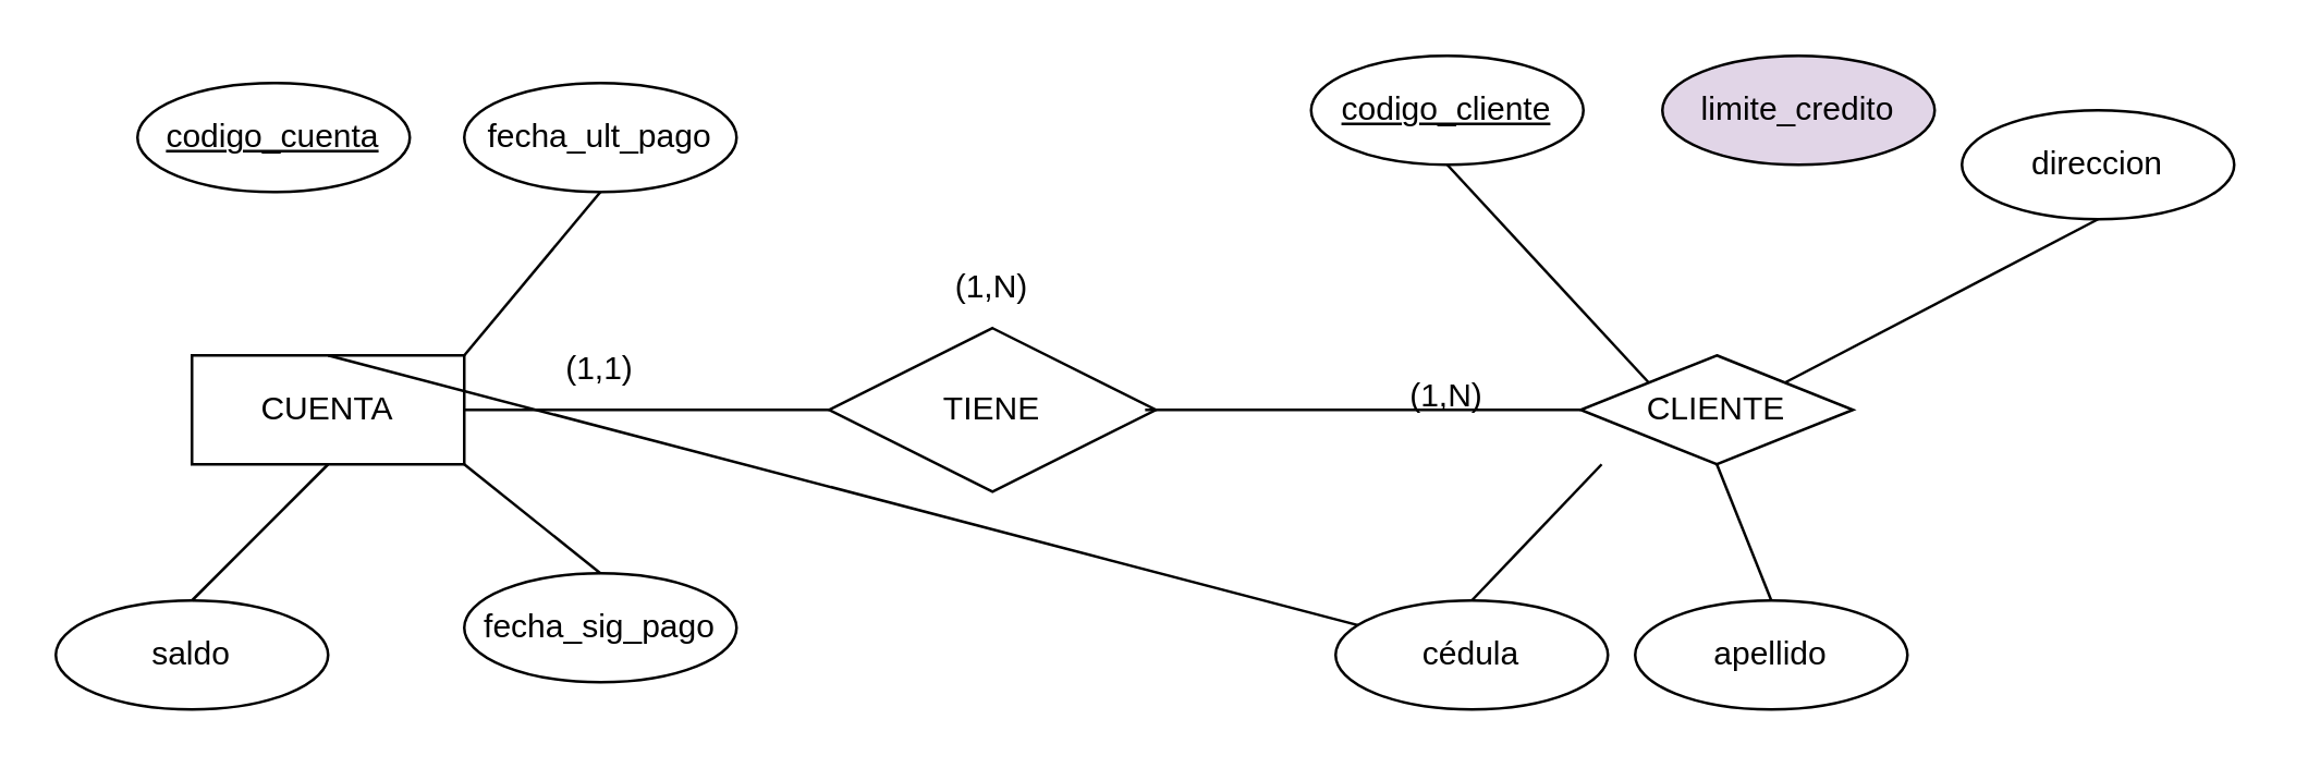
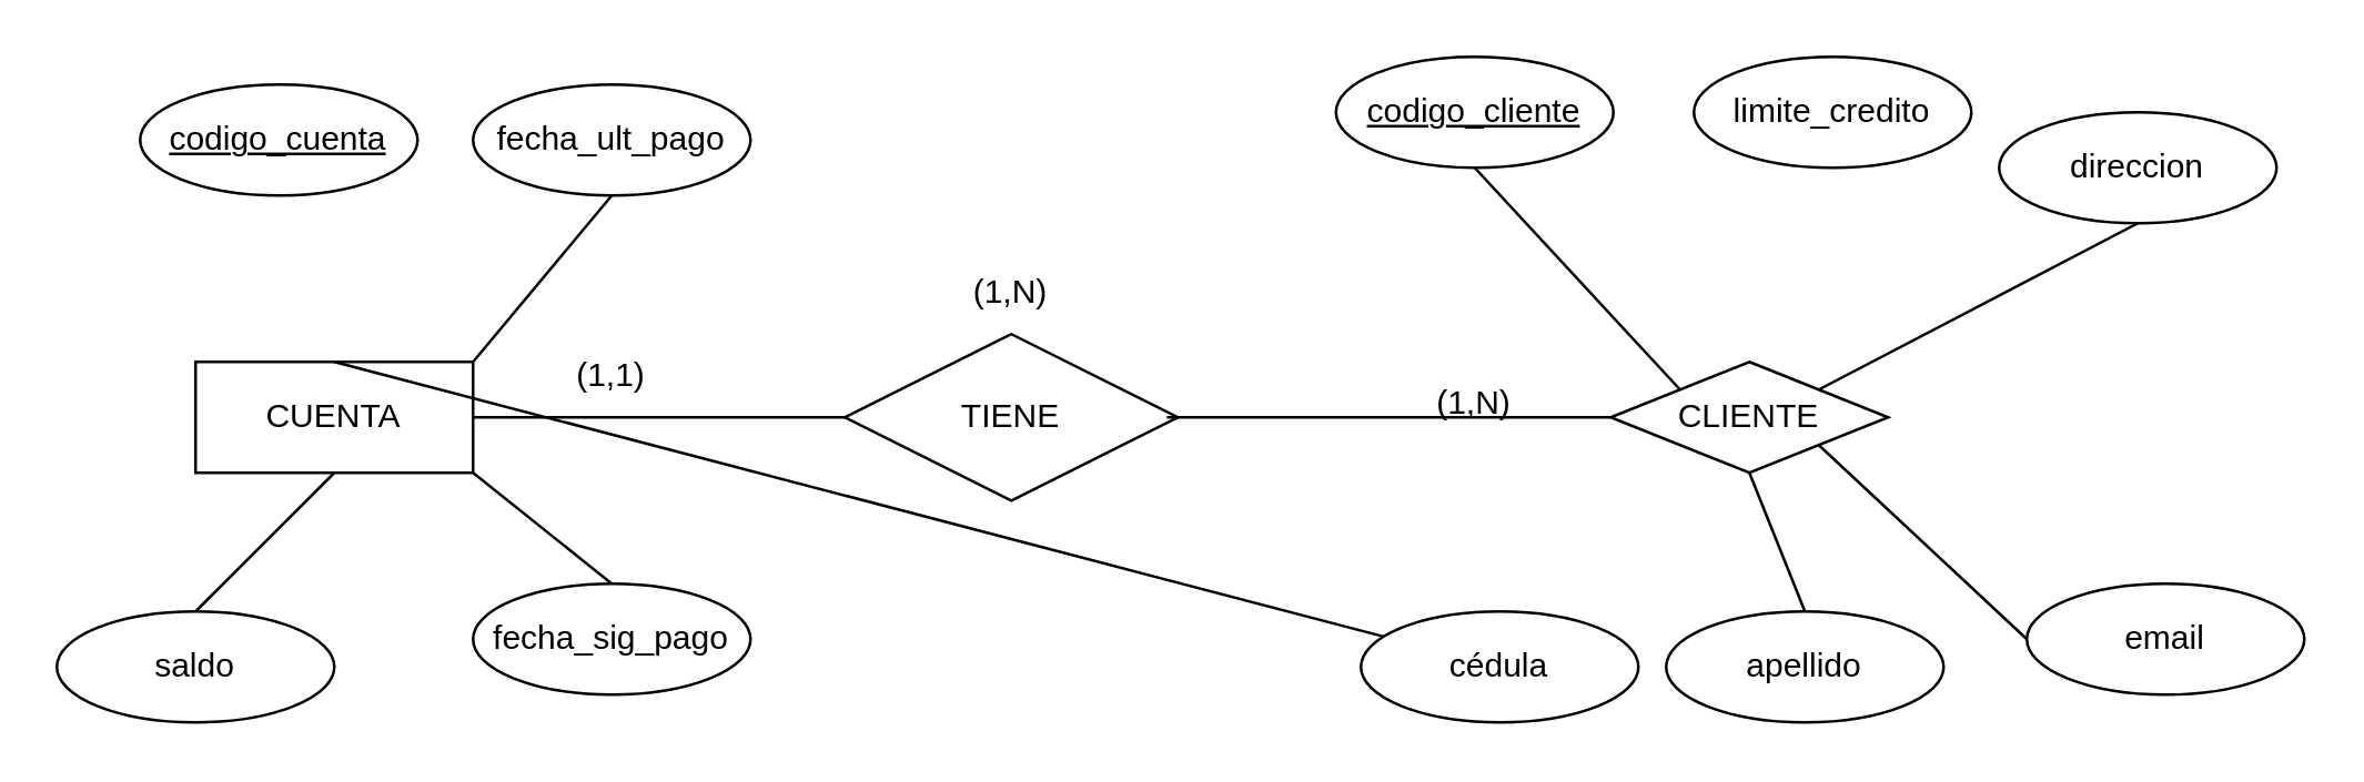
  <mxCell id="0" />
  <mxCell id="1" parent="0" />
  <mxCell id="2" value="CUENTA" style="whiteSpace=wrap;html=1;align=center;" vertex="1" parent="1"><mxGeometry x="70" y="130" width="100" height="40" as="geometry" /></mxCell>
  <mxCell id="3" value="CLIENTE" style="rhombus;whiteSpace=wrap;html=1;align=center;" vertex="1" parent="1"><mxGeometry x="580" y="130" width="100" height="40" as="geometry" /></mxCell>
  <mxCell id="4" value="TIENE" style="shape=rhombus;perimeter=rhombusPerimeter;whiteSpace=wrap;html=1;align=center;" vertex="1" parent="1"><mxGeometry x="304" y="120" width="120" height="60" as="geometry" /></mxCell>
  <mxCell id="5" value="apellido" style="ellipse;whiteSpace=wrap;html=1;align=center;" vertex="1" parent="1"><mxGeometry x="600" y="220" width="100" height="40" as="geometry" /></mxCell>
+ <mxCell id="6" value="email" style="ellipse;whiteSpace=wrap;html=1;align=center;" vertex="1" parent="1"><mxGeometry x="730" y="210" width="100" height="40" as="geometry" /></mxCell>
  <mxCell id="7" value="direccion" style="ellipse;whiteSpace=wrap;html=1;align=center;" vertex="1" parent="1"><mxGeometry x="720" y="40" width="100" height="40" as="geometry" /></mxCell>
- <mxCell id="8" value="limite_credito" style="ellipse;whiteSpace=wrap;html=1;align=center;fillColor=#e1d5e7;" vertex="1" parent="1"><mxGeometry x="610" y="20" width="100" height="40" as="geometry" /></mxCell>
+ <mxCell id="8" value="limite_credito" style="ellipse;whiteSpace=wrap;html=1;align=center;" vertex="1" parent="1"><mxGeometry x="610" y="20" width="100" height="40" as="geometry" /></mxCell>
  <mxCell id="9" value="cédula" style="ellipse;whiteSpace=wrap;html=1;align=center;" vertex="1" parent="1"><mxGeometry x="490" y="220" width="100" height="40" as="geometry" /></mxCell>
  <mxCell id="10" value="codigo_cliente" style="ellipse;whiteSpace=wrap;html=1;align=center;fontStyle=4;" vertex="1" parent="1"><mxGeometry x="481" y="20" width="100" height="40" as="geometry" /></mxCell>
- <mxCell id="11" value="" style="endArrow=none;html=1;rounded=0;exitX=0.077;exitY=1;exitDx=0;exitDy=0;exitPerimeter=0;entryX=0.5;entryY=0;entryDx=0;entryDy=0;" edge="1" parent="1" source="3" target="9"><mxGeometry relative="1" as="geometry"><mxPoint x="600" y="180" as="sourcePoint" /><mxPoint x="760" y="180" as="targetPoint" /></mxGeometry></mxCell>
  <mxCell id="12" value="" style="endArrow=none;html=1;rounded=0;exitX=0.5;exitY=1;exitDx=0;exitDy=0;entryX=0.5;entryY=0;entryDx=0;entryDy=0;" edge="1" parent="1" source="3" target="5"><mxGeometry relative="1" as="geometry"><mxPoint x="630" y="180" as="sourcePoint" /><mxPoint x="760" y="180" as="targetPoint" /></mxGeometry></mxCell>
+ <mxCell id="13" value="" style="endArrow=none;html=1;rounded=0;exitX=1;exitY=1;exitDx=0;exitDy=0;entryX=0;entryY=0.5;entryDx=0;entryDy=0;" edge="1" parent="1" source="3" target="6"><mxGeometry relative="1" as="geometry"><mxPoint x="490" y="300" as="sourcePoint" /><mxPoint x="730" y="210" as="targetPoint" /></mxGeometry></mxCell>
  <mxCell id="14" value="" style="endArrow=none;html=1;rounded=0;exitX=0;exitY=0;exitDx=0;exitDy=0;entryX=0.5;entryY=1;entryDx=0;entryDy=0;" edge="1" parent="1" source="3" target="10"><mxGeometry relative="1" as="geometry"><mxPoint x="460" y="330" as="sourcePoint" /><mxPoint x="620" y="330" as="targetPoint" /></mxGeometry></mxCell>
  <mxCell id="15" value="" style="endArrow=none;html=1;rounded=0;exitX=1;exitY=0;exitDx=0;exitDy=0;entryX=0.5;entryY=1;entryDx=0;entryDy=0;" edge="1" parent="1" source="3" target="7"><mxGeometry relative="1" as="geometry"><mxPoint x="480" y="330" as="sourcePoint" /><mxPoint x="640" y="330" as="targetPoint" /></mxGeometry></mxCell>
  <mxCell id="16" value="saldo" style="ellipse;whiteSpace=wrap;html=1;align=center;" vertex="1" parent="1"><mxGeometry x="20" y="220" width="100" height="40" as="geometry" /></mxCell>
  <mxCell id="17" value="codigo_cuenta" style="ellipse;whiteSpace=wrap;html=1;align=center;fontStyle=4;" vertex="1" parent="1"><mxGeometry x="50" y="30" width="100" height="40" as="geometry" /></mxCell>
  <mxCell id="18" value="fecha_ult_pago" style="ellipse;whiteSpace=wrap;html=1;align=center;" vertex="1" parent="1"><mxGeometry x="170" y="30" width="100" height="40" as="geometry" /></mxCell>
  <mxCell id="19" value="fecha_sig_pago" style="ellipse;whiteSpace=wrap;html=1;align=center;" vertex="1" parent="1"><mxGeometry x="170" y="210" width="100" height="40" as="geometry" /></mxCell>
  <mxCell id="20" value="" style="endArrow=none;html=1;rounded=0;exitX=0.5;exitY=0;exitDx=0;exitDy=0;" edge="1" parent="1" source="2" target="9"><mxGeometry relative="1" as="geometry"><mxPoint x="130" y="330" as="sourcePoint" /><mxPoint x="290" y="330" as="targetPoint" /></mxGeometry></mxCell>
  <mxCell id="21" value="" style="endArrow=none;html=1;rounded=0;exitX=0.5;exitY=1;exitDx=0;exitDy=0;entryX=1;entryY=0;entryDx=0;entryDy=0;" edge="1" parent="1" source="18" target="2"><mxGeometry relative="1" as="geometry"><mxPoint x="600" y="180" as="sourcePoint" /><mxPoint x="760" y="180" as="targetPoint" /></mxGeometry></mxCell>
  <mxCell id="22" value="" style="endArrow=none;html=1;rounded=0;exitX=1;exitY=0.5;exitDx=0;exitDy=0;entryX=0;entryY=0.5;entryDx=0;entryDy=0;" edge="1" parent="1" source="2" target="4"><mxGeometry relative="1" as="geometry"><mxPoint x="160" y="330" as="sourcePoint" /><mxPoint x="320" y="330" as="targetPoint" /></mxGeometry></mxCell>
  <mxCell id="23" value="" style="endArrow=none;html=1;rounded=0;exitX=0.967;exitY=0.5;exitDx=0;exitDy=0;exitPerimeter=0;entryX=0;entryY=0.5;entryDx=0;entryDy=0;" edge="1" parent="1" source="4" target="3"><mxGeometry relative="1" as="geometry"><mxPoint x="370" y="340" as="sourcePoint" /><mxPoint x="530" y="340" as="targetPoint" /></mxGeometry></mxCell>
  <mxCell id="24" value="" style="endArrow=none;html=1;rounded=0;exitX=0.5;exitY=1;exitDx=0;exitDy=0;entryX=0.5;entryY=0;entryDx=0;entryDy=0;" edge="1" parent="1" source="2" target="16"><mxGeometry relative="1" as="geometry"><mxPoint x="140" y="310" as="sourcePoint" /><mxPoint x="300" y="310" as="targetPoint" /></mxGeometry></mxCell>
  <mxCell id="25" value="" style="endArrow=none;html=1;rounded=0;exitX=1;exitY=1;exitDx=0;exitDy=0;entryX=0.5;entryY=0;entryDx=0;entryDy=0;" edge="1" parent="1" source="2" target="19"><mxGeometry relative="1" as="geometry"><mxPoint x="150" y="320" as="sourcePoint" /><mxPoint x="310" y="320" as="targetPoint" /></mxGeometry></mxCell>
  <mxCell id="26" value="(1,1)" style="text;strokeColor=none;align=center;fillColor=none;html=1;verticalAlign=middle;whiteSpace=wrap;rounded=0;" vertex="1" parent="1"><mxGeometry x="190" y="120" width="60" height="30" as="geometry" /></mxCell>
  <mxCell id="27" value="(1,N)" style="text;strokeColor=none;align=center;fillColor=none;html=1;verticalAlign=middle;whiteSpace=wrap;rounded=0;" vertex="1" parent="1"><mxGeometry x="334" y="90" width="60" height="30" as="geometry" /></mxCell>
  <mxCell id="28" value="(1,N)" style="text;strokeColor=none;align=center;fillColor=none;html=1;verticalAlign=middle;whiteSpace=wrap;rounded=0;" vertex="1" parent="1"><mxGeometry x="501" y="130" width="60" height="30" as="geometry" /></mxCell>
